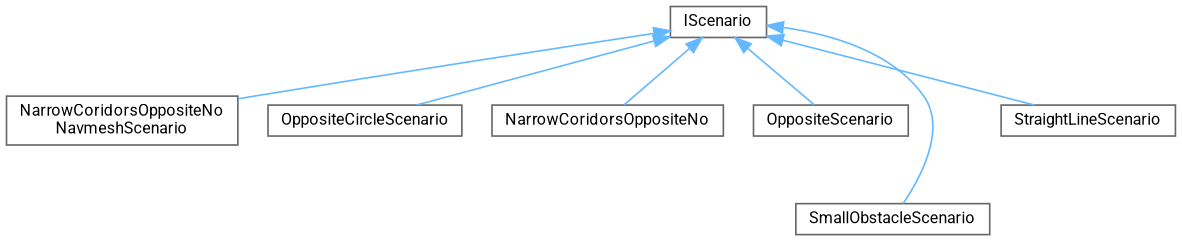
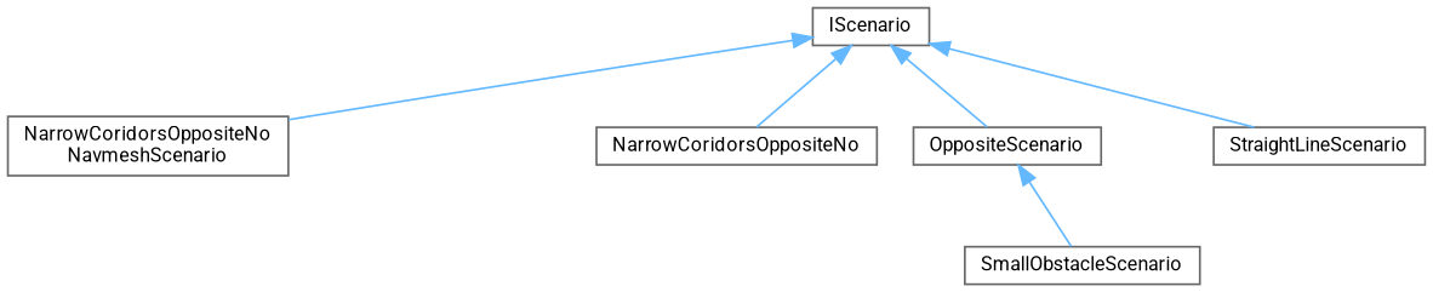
  digraph {
    fontname=Roboto
    rankdir=TB
    node [color=grey40 fillcolor=white fontname=Roboto fontsize=10 shape=box style=filled]
    edge [color=steelblue1 dir=back fontname=Roboto fontsize=10 labelfontname=Helvetica labelfontsize=10 style=solid]
    n1 [height=0.2 label=IScenario width=0.4]
    n2 [height=0.2 label="NarrowCoridorsOppositeNo\lNavmeshScenario" width=0.4]
-   n3 [height=0.2 label=OppositeCircleScenario width=0.4]
    n4 [height=0.2 label=NarrowCoridorsOppositeNo width=0.4]
    n5 [height=0.2 label=OppositeScenario width=0.4]
    n6 [height=0.2 label=SmallObstacleScenario width=0.4]
    n7 [height=0.2 label=StraightLineScenario width=0.4]
    n1 -> n2
-   n1 -> n3
    n1 -> n4
    n1 -> n5
-   n1 -> n6
+   n5 -> n6
    n1 -> n7
  }
